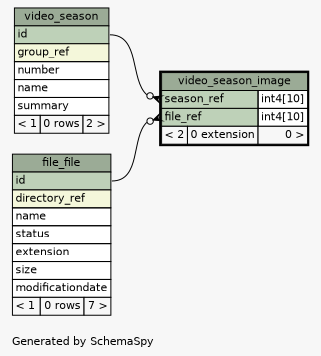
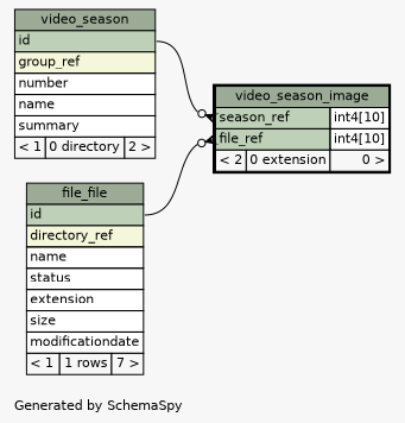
  digraph {
    bgcolor="#f7f7f7"
    fontname=Helvetica
    fontsize=11
    label="\nGenerated by SchemaSpy"
    labeljust=l
    nodesep=0.18
    rankdir=RL
    ranksep=0.46
    node [fontname=Helvetica fontsize=11 shape=plaintext]
    edge [arrowhead=none arrowsize=0.8 arrowtail=crowodot dir=back headport="id:e"]
    n1 [label=<     <TABLE BORDER="2" CELLBORDER="1" CELLSPACING="0" BGCOLOR="#ffffff">       <TR><TD COLSPAN="3" BGCOLOR="#9bab96" ALIGN="CENTER">video_season_image</TD></TR>       <TR><TD PORT="season_ref" COLSPAN="2" BGCOLOR="#bed1b8" ALIGN="LEFT">season_ref</TD><TD PORT="season_ref.type" ALIGN="LEFT">int4[10]</TD></TR>       <TR><TD PORT="file_ref" COLSPAN="2" BGCOLOR="#bed1b8" ALIGN="LEFT">file_ref</TD><TD PORT="file_ref.type" ALIGN="LEFT">int4[10]</TD></TR>       <TR><TD ALIGN="LEFT" BGCOLOR="#f7f7f7">&lt; 2</TD><TD ALIGN="RIGHT" BGCOLOR="#f7f7f7">0 extension</TD><TD ALIGN="RIGHT" BGCOLOR="#f7f7f7">0 &gt;</TD></TR>     </TABLE>>]
-   n2 [label=<     <TABLE BORDER="0" CELLBORDER="1" CELLSPACING="0" BGCOLOR="#ffffff">       <TR><TD COLSPAN="3" BGCOLOR="#9bab96" ALIGN="CENTER">file_file</TD></TR>       <TR><TD PORT="id" COLSPAN="3" BGCOLOR="#bed1b8" ALIGN="LEFT">id</TD></TR>       <TR><TD PORT="directory_ref" COLSPAN="3" BGCOLOR="#f4f7da" ALIGN="LEFT">directory_ref</TD></TR>       <TR><TD PORT="name" COLSPAN="3" ALIGN="LEFT">name</TD></TR>       <TR><TD PORT="status" COLSPAN="3" ALIGN="LEFT">status</TD></TR>       <TR><TD PORT="extension" COLSPAN="3" ALIGN="LEFT">extension</TD></TR>       <TR><TD PORT="size" COLSPAN="3" ALIGN="LEFT">size</TD></TR>       <TR><TD PORT="modificationdate" COLSPAN="3" ALIGN="LEFT">modificationdate</TD></TR>       <TR><TD ALIGN="LEFT" BGCOLOR="#f7f7f7">&lt; 1</TD><TD ALIGN="RIGHT" BGCOLOR="#f7f7f7">0 rows</TD><TD ALIGN="RIGHT" BGCOLOR="#f7f7f7">7 &gt;</TD></TR>     </TABLE>>]
-   n3 [label=<     <TABLE BORDER="0" CELLBORDER="1" CELLSPACING="0" BGCOLOR="#ffffff">       <TR><TD COLSPAN="3" BGCOLOR="#9bab96" ALIGN="CENTER">video_season</TD></TR>       <TR><TD PORT="id" COLSPAN="3" BGCOLOR="#bed1b8" ALIGN="LEFT">id</TD></TR>       <TR><TD PORT="group_ref" COLSPAN="3" BGCOLOR="#f4f7da" ALIGN="LEFT">group_ref</TD></TR>       <TR><TD PORT="number" COLSPAN="3" ALIGN="LEFT">number</TD></TR>       <TR><TD PORT="name" COLSPAN="3" ALIGN="LEFT">name</TD></TR>       <TR><TD PORT="summary" COLSPAN="3" ALIGN="LEFT">summary</TD></TR>       <TR><TD ALIGN="LEFT" BGCOLOR="#f7f7f7">&lt; 1</TD><TD ALIGN="RIGHT" BGCOLOR="#f7f7f7">0 rows</TD><TD ALIGN="RIGHT" BGCOLOR="#f7f7f7">2 &gt;</TD></TR>     </TABLE>>]
+   n2 [label=<     <TABLE BORDER="0" CELLBORDER="1" CELLSPACING="0" BGCOLOR="#ffffff">       <TR><TD COLSPAN="3" BGCOLOR="#9bab96" ALIGN="CENTER">file_file</TD></TR>       <TR><TD PORT="id" COLSPAN="3" BGCOLOR="#bed1b8" ALIGN="LEFT">id</TD></TR>       <TR><TD PORT="directory_ref" COLSPAN="3" BGCOLOR="#f4f7da" ALIGN="LEFT">directory_ref</TD></TR>       <TR><TD PORT="name" COLSPAN="3" ALIGN="LEFT">name</TD></TR>       <TR><TD PORT="status" COLSPAN="3" ALIGN="LEFT">status</TD></TR>       <TR><TD PORT="extension" COLSPAN="3" ALIGN="LEFT">extension</TD></TR>       <TR><TD PORT="size" COLSPAN="3" ALIGN="LEFT">size</TD></TR>       <TR><TD PORT="modificationdate" COLSPAN="3" ALIGN="LEFT">modificationdate</TD></TR>       <TR><TD ALIGN="LEFT" BGCOLOR="#f7f7f7">&lt; 1</TD><TD ALIGN="RIGHT" BGCOLOR="#f7f7f7">1 rows</TD><TD ALIGN="RIGHT" BGCOLOR="#f7f7f7">7 &gt;</TD></TR>     </TABLE>>]
+   n3 [label=<     <TABLE BORDER="0" CELLBORDER="1" CELLSPACING="0" BGCOLOR="#ffffff">       <TR><TD COLSPAN="3" BGCOLOR="#9bab96" ALIGN="CENTER">video_season</TD></TR>       <TR><TD PORT="id" COLSPAN="3" BGCOLOR="#bed1b8" ALIGN="LEFT">id</TD></TR>       <TR><TD PORT="group_ref" COLSPAN="3" BGCOLOR="#f4f7da" ALIGN="LEFT">group_ref</TD></TR>       <TR><TD PORT="number" COLSPAN="3" ALIGN="LEFT">number</TD></TR>       <TR><TD PORT="name" COLSPAN="3" ALIGN="LEFT">name</TD></TR>       <TR><TD PORT="summary" COLSPAN="3" ALIGN="LEFT">summary</TD></TR>       <TR><TD ALIGN="LEFT" BGCOLOR="#f7f7f7">&lt; 1</TD><TD ALIGN="RIGHT" BGCOLOR="#f7f7f7">0 directory</TD><TD ALIGN="RIGHT" BGCOLOR="#f7f7f7">2 &gt;</TD></TR>     </TABLE>>]
    n1 -> n2 [tailport="file_ref:w"]
    n1 -> n3 [tailport="season_ref:w"]
  }
